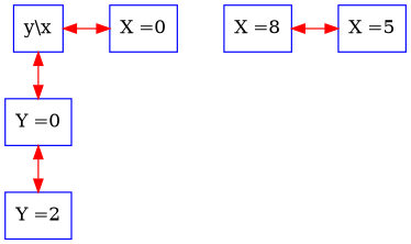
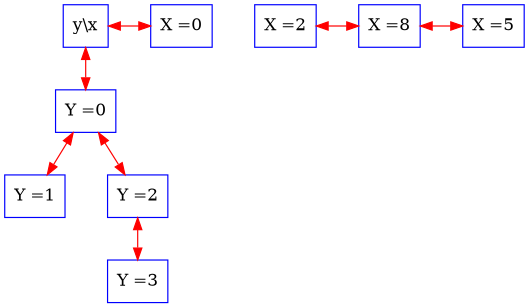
  digraph {
    nodesep=0.5
    rankdir=TB
    node [color=blue shape=rectangle]
    edge [color=red dir=both]
    n1 [height=0.5 label="y\\x" width=0.5]
    n2 [height=0.5 label="X =0" width=0.5]
+   n3 [height=0.5 label="X =2" width=0.5]
    n4 [height=0.5 label="X =8" width=0.5]
    n5 [height=0.5 label="X =5" width=0.5]
    n6 [height=0.5 label="Y =0" width=0.5]
+   n7 [height=0.5 label="Y =1" width=0.5]
    n8 [height=0.5 label="Y =2" width=0.5]
+   n9 [height=0.5 label="Y =3" width=0.5]
    subgraph sub_1 {
      rank=same
      n1
      n2
+     n3
      n4
      n5
    }
    n1 -> n2
    n1 -> n6
+   n3 -> n4
    n4 -> n5
+   n6 -> n7
    n6 -> n8
+   n8 -> n9
  }
